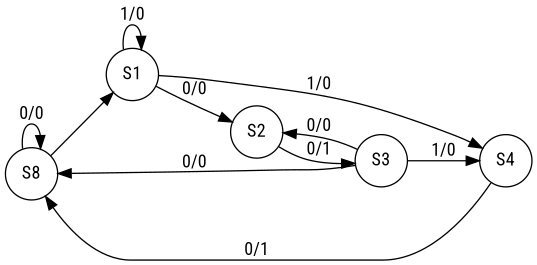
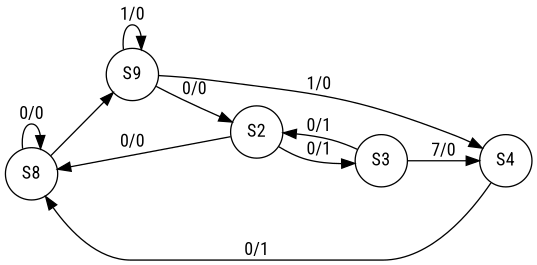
  digraph {
    fontname="Roboto Condensed"
    rankdir=LR
    node [fontname="Roboto Condensed" shape=circle]
    edge [fontname="Roboto Condensed"]
    n1 [label=S8]
-   S1
+   S1 [label=S9]
    S2
    S4
    S3
    n1 -> n1 [label="0/0"]
    n1 -> S1
    S1 -> S1 [label="1/0"]
    S1 -> S2 [label="0/0"]
    S1 -> S4 [label="1/0"]
-   S3 -> n1 [label="0/0"]
+   S2 -> n1 [label="0/0"]
    S2 -> S3 [label="0/1"]
    S4 -> n1 [label="0/1"]
-   S3 -> S2 [label="0/0"]
-   S3 -> S4 [label="1/0"]
+   S3 -> S2 [label="0/1"]
+   S3 -> S4 [label="7/0"]
  }
